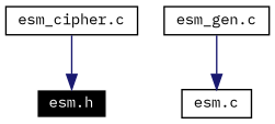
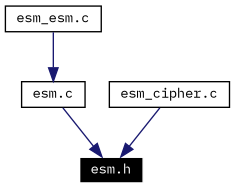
  digraph {
    fontname="IBM Plex Mono"
    node [color=black fontname="IBM Plex Mono" fontsize=10 shape=record]
    edge [color=midnightblue fontname="IBM Plex Mono" fontsize=10 labelfontname=Helvetica labelfontsize=10 style=solid]
    n1 [color=white fillcolor=black fontcolor=white height=0.2 label="esm.h" style=filled width=0.4]
    n2 [height=0.2 label="esm.c" width=0.4]
    n3 [height=0.2 label="esm_cipher.c" width=0.4]
-   n4 [height=0.2 label="esm_gen.c" width=0.4]
+   n4 [height=0.2 label="esm_esm.c" width=0.4]
+   n2 -> n1
    n3 -> n1
    n4 -> n2
  }
